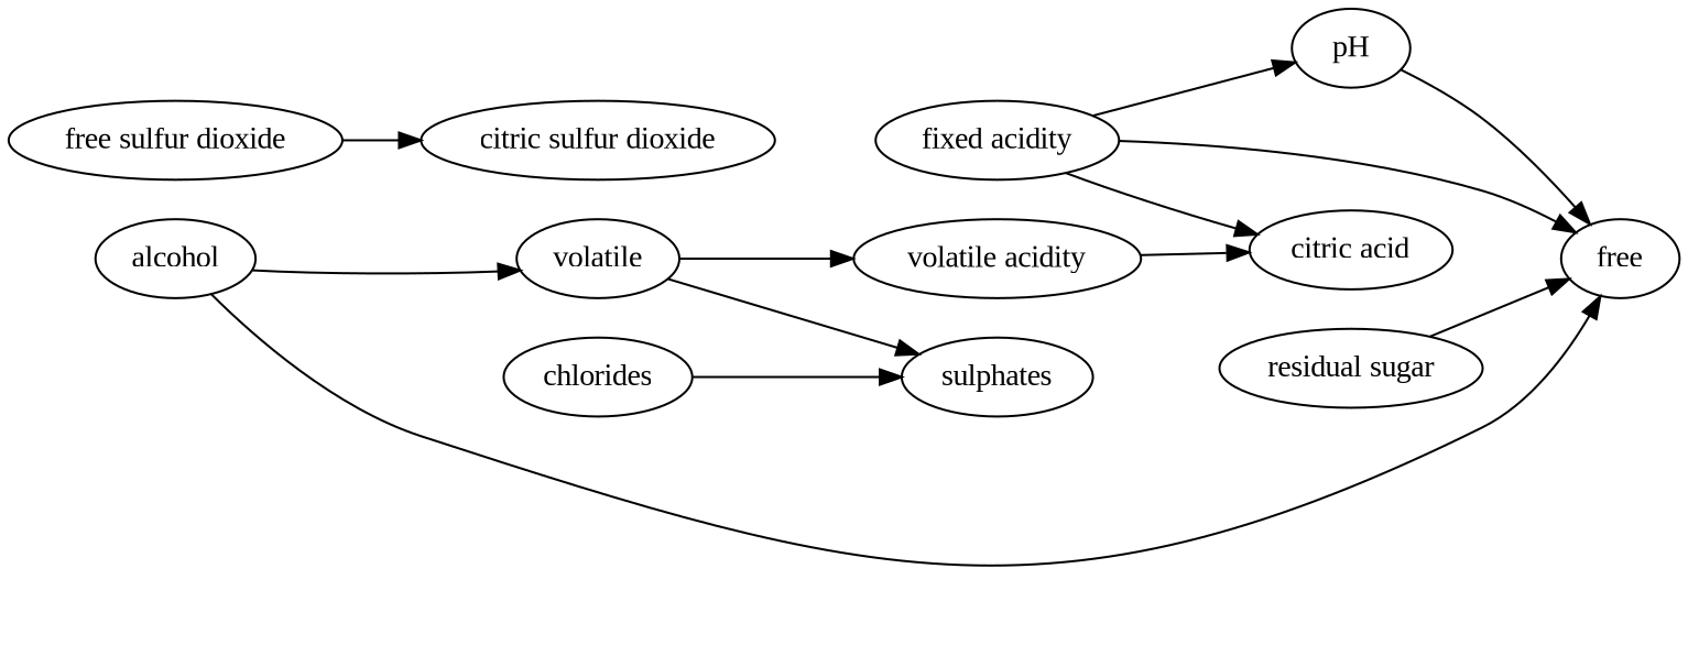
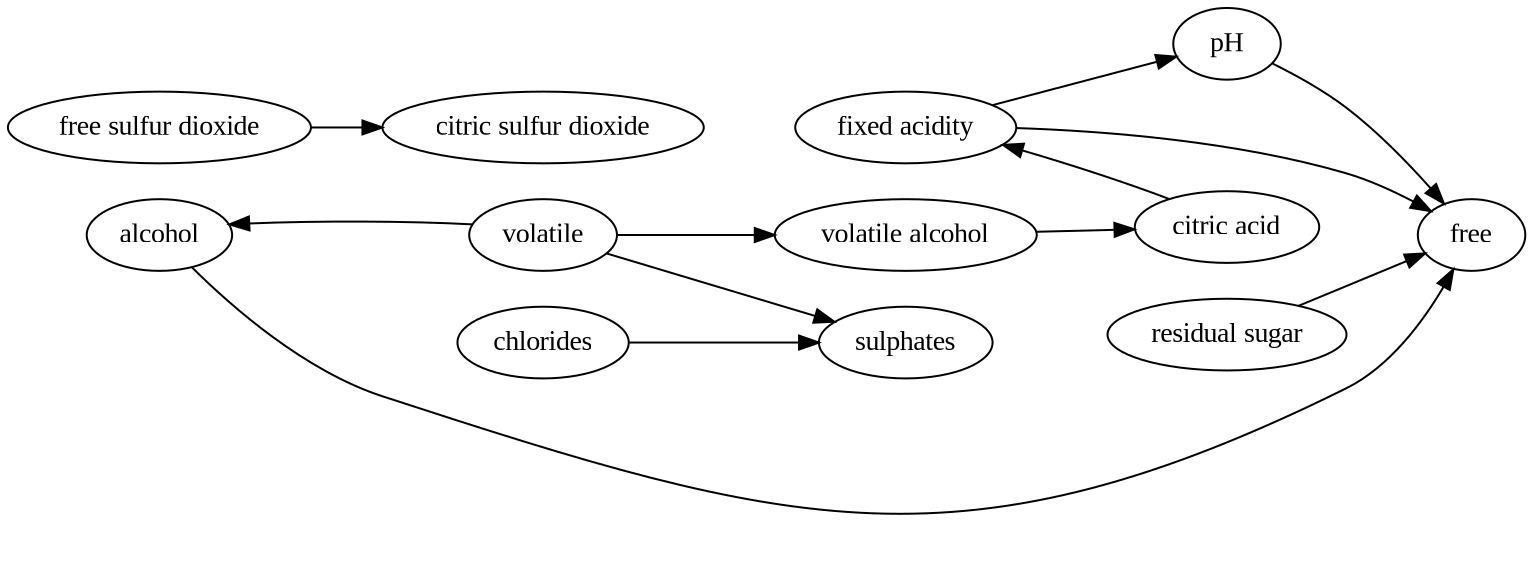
  strict digraph {
    fontname="Liberation Serif"
    rankdir=LR
    node [fontname="Liberation Serif"]
    edge [fontname="Liberation Serif"]
    n1 [label="fixed acidity"]
    n2 [label=free]
    n3 [label=pH]
-   n4 [label="volatile acidity"]
+   n4 [label="volatile alcohol"]
    n5 [label="citric acid"]
    n6 [label="residual sugar"]
    n7 [label=chlorides]
    n8 [label=sulphates]
    n9 [label="free sulfur dioxide"]
    n10 [label="citric sulfur dioxide"]
    n11 [label=alcohol]
    n12 [label=volatile]
    n1 -> n2
    n1 -> n3
    n3 -> n2
    n4 -> n5
-   n1 -> n5
+   n5 -> n1
    n6 -> n2
    n7 -> n8
    n9 -> n10
    n11 -> n2
-   n11 -> n12
+   n12 -> n11
    n12 -> n4
    n12 -> n8
  }
